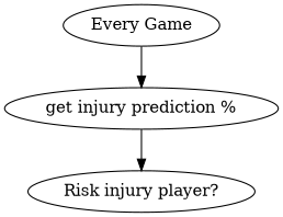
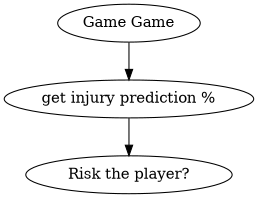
  digraph {
-   "Every Game"
+   "Every Game" [label="Game Game"]
    "get injury prediction %"
-   "Risk the player?" [label="Risk injury player?"]
+   "Risk the player?"
    "Every Game" -> "get injury prediction %" [tailport=" Update with new data"]
    "get injury prediction %" -> "Risk the player?"
  }
